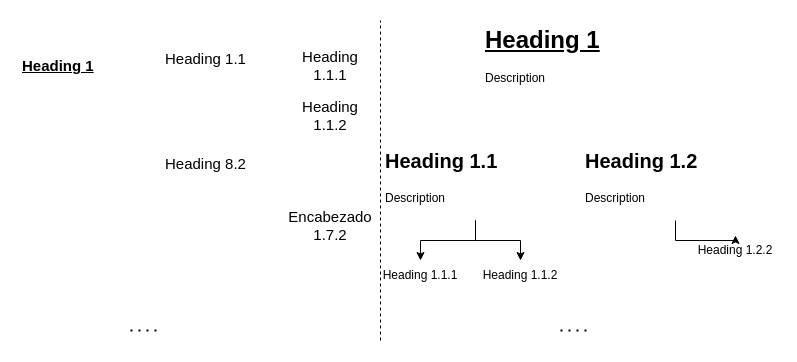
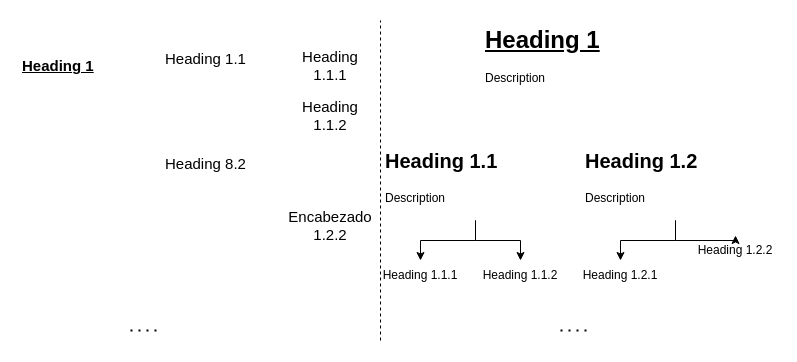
  <mxCell id="0" />
  <mxCell id="1" parent="0" />
  <mxCell id="2" value="&lt;h1&gt;&lt;u&gt;Heading 1&lt;/u&gt;&lt;/h1&gt;&lt;p&gt;Description&lt;/p&gt;" style="text;html=1;strokeColor=none;fillColor=none;spacing=5;spacingTop=-20;whiteSpace=wrap;overflow=hidden;rounded=0;" parent="1" vertex="1"><mxGeometry x="480" width="190" height="80" as="geometry" y="20" /></mxCell>
  <mxCell id="3" style="edgeStyle=orthogonalEdgeStyle;rounded=0;orthogonalLoop=1;jettySize=auto;html=1;exitX=0.5;exitY=1;exitDx=0;exitDy=0;" parent="1" source="5" target="9" edge="1"><mxGeometry relative="1" as="geometry" /></mxCell>
  <mxCell id="4" style="edgeStyle=orthogonalEdgeStyle;rounded=0;orthogonalLoop=1;jettySize=auto;html=1;exitX=0.5;exitY=1;exitDx=0;exitDy=0;" parent="1" source="5" target="10" edge="1"><mxGeometry relative="1" as="geometry" /></mxCell>
  <mxCell id="5" value="&lt;h1&gt;&lt;font style=&quot;font-size: 20px&quot;&gt;Heading 1.1&lt;/font&gt;&lt;/h1&gt;&lt;p&gt;Description&lt;/p&gt;" style="text;html=1;strokeColor=none;fillColor=none;spacing=5;spacingTop=-20;whiteSpace=wrap;overflow=hidden;rounded=0;" parent="1" vertex="1"><mxGeometry x="380" y="140" width="190" height="80" as="geometry" /></mxCell>
+ <mxCell id="6" style="edgeStyle=orthogonalEdgeStyle;rounded=0;orthogonalLoop=1;jettySize=auto;html=1;exitX=0.5;exitY=1;exitDx=0;exitDy=0;entryX=0.5;entryY=0;entryDx=0;entryDy=0;" parent="1" source="8" target="11" edge="1"><mxGeometry relative="1" as="geometry" /></mxCell>
  <mxCell id="7" style="edgeStyle=orthogonalEdgeStyle;rounded=0;orthogonalLoop=1;jettySize=auto;html=1;exitX=0.5;exitY=1;exitDx=0;exitDy=0;entryX=0.5;entryY=0;entryDx=0;entryDy=0;" parent="1" source="8" target="12" edge="1"><mxGeometry relative="1" as="geometry" /></mxCell>
  <mxCell id="8" value="&lt;h1&gt;&lt;font style=&quot;font-size: 20px&quot;&gt;Heading 1.2&lt;/font&gt;&lt;/h1&gt;&lt;p&gt;Description&lt;/p&gt;" style="text;html=1;strokeColor=none;fillColor=none;spacing=5;spacingTop=-20;whiteSpace=wrap;overflow=hidden;rounded=0;" parent="1" vertex="1"><mxGeometry x="580" y="140" width="190" height="80" as="geometry" /></mxCell>
  <mxCell id="9" value="Heading 1.1.1" style="text;html=1;strokeColor=none;fillColor=none;align=center;verticalAlign=middle;whiteSpace=wrap;rounded=0;" parent="1" vertex="1"><mxGeometry x="380" y="260" width="80" height="30" as="geometry" /></mxCell>
  <mxCell id="10" value="Heading 1.1.2" style="text;html=1;strokeColor=none;fillColor=none;align=center;verticalAlign=middle;whiteSpace=wrap;rounded=0;" parent="1" vertex="1"><mxGeometry x="480" y="260" width="80" height="30" as="geometry" /></mxCell>
+ <mxCell id="11" value="Heading 1.2.1" style="text;html=1;strokeColor=none;fillColor=none;align=center;verticalAlign=middle;whiteSpace=wrap;rounded=0;" parent="1" vertex="1"><mxGeometry x="580" y="260" width="80" height="30" as="geometry" /></mxCell>
  <mxCell id="12" value="Heading 1.2.2" style="text;html=1;strokeColor=none;fillColor=none;align=center;verticalAlign=middle;whiteSpace=wrap;rounded=0;" parent="1" vertex="1"><mxGeometry x="695" y="235" width="80" height="30" as="geometry" /></mxCell>
  <mxCell id="13" value="" style="endArrow=none;dashed=1;html=1;dashPattern=1 3;strokeWidth=2;rounded=0;" parent="1" edge="1"><mxGeometry width="50" height="50" relative="1" as="geometry"><mxPoint x="560" y="330" as="sourcePoint" /><mxPoint x="590" y="330" as="targetPoint" /></mxGeometry></mxCell>
  <mxCell id="14" value="" style="endArrow=none;dashed=1;html=1;rounded=0;" parent="1" edge="1"><mxGeometry width="50" height="50" relative="1" as="geometry"><mxPoint x="380" y="340" as="sourcePoint" /><mxPoint x="380" as="targetPoint" y="20" /></mxGeometry></mxCell>
  <mxCell id="15" value="&lt;font size=&quot;1&quot;&gt;&lt;b&gt;&lt;u style=&quot;font-size: 15px&quot;&gt;Heading 1&lt;/u&gt;&lt;/b&gt;&lt;/font&gt;" style="text;html=1;strokeColor=none;fillColor=none;align=left;verticalAlign=top;whiteSpace=wrap;rounded=0;fontSize=15;fontStyle=0" parent="1" vertex="1"><mxGeometry x="20" y="50" width="110" height="40" as="geometry" /></mxCell>
  <mxCell id="16" value="&lt;h1 style=&quot;font-size: 15px&quot;&gt;&lt;span style=&quot;font-weight: 400;&quot;&gt;Heading 1.1&lt;/span&gt;&lt;/h1&gt;" style="text;html=1;strokeColor=none;fillColor=none;spacing=5;spacingTop=-20;whiteSpace=wrap;overflow=hidden;rounded=0;fontSize=15;fontStyle=0;align=left;" parent="1" vertex="1"><mxGeometry x="160" y="50" width="130" height="40" as="geometry" /></mxCell>
  <mxCell id="17" value="&lt;h1 style=&quot;font-size: 15px&quot;&gt;&lt;span style=&quot;font-weight: 400;&quot;&gt;Heading 8.2&lt;/span&gt;&lt;/h1&gt;" style="text;html=1;strokeColor=none;fillColor=none;spacing=5;spacingTop=-20;whiteSpace=wrap;overflow=hidden;rounded=0;fontSize=15;fontStyle=0" parent="1" vertex="1"><mxGeometry x="160" y="155" width="130" height="40" as="geometry" /></mxCell>
  <mxCell id="18" value="Heading 1.1.1" style="text;html=1;strokeColor=none;fillColor=none;align=center;verticalAlign=middle;whiteSpace=wrap;rounded=0;fontSize=15;fontStyle=0" parent="1" vertex="1"><mxGeometry x="290" y="50" width="80" height="30" as="geometry" /></mxCell>
  <mxCell id="19" value="Heading 1.1.2" style="text;html=1;strokeColor=none;fillColor=none;align=center;verticalAlign=middle;whiteSpace=wrap;rounded=0;fontSize=15;" parent="1" vertex="1"><mxGeometry x="290" y="100" width="80" height="30" as="geometry" /></mxCell>
- <mxCell id="20" value="Encabezado 1.7.2" style="text;html=1;strokeColor=none;fillColor=none;align=center;verticalAlign=middle;whiteSpace=wrap;rounded=0;fontSize=15;fontStyle=0" parent="1" vertex="1"><mxGeometry x="290" y="210" width="80" height="30" as="geometry" /></mxCell>
+ <mxCell id="20" value="Encabezado 1.2.2" style="text;html=1;strokeColor=none;fillColor=none;align=center;verticalAlign=middle;whiteSpace=wrap;rounded=0;fontSize=15;fontStyle=0" parent="1" vertex="1"><mxGeometry x="290" y="210" width="80" height="30" as="geometry" /></mxCell>
  <mxCell id="21" value="" style="endArrow=none;dashed=1;html=1;dashPattern=1 3;strokeWidth=2;rounded=0;" parent="1" edge="1"><mxGeometry width="50" height="50" relative="1" as="geometry"><mxPoint x="130" y="330" as="sourcePoint" /><mxPoint x="160" y="330" as="targetPoint" /></mxGeometry></mxCell>
